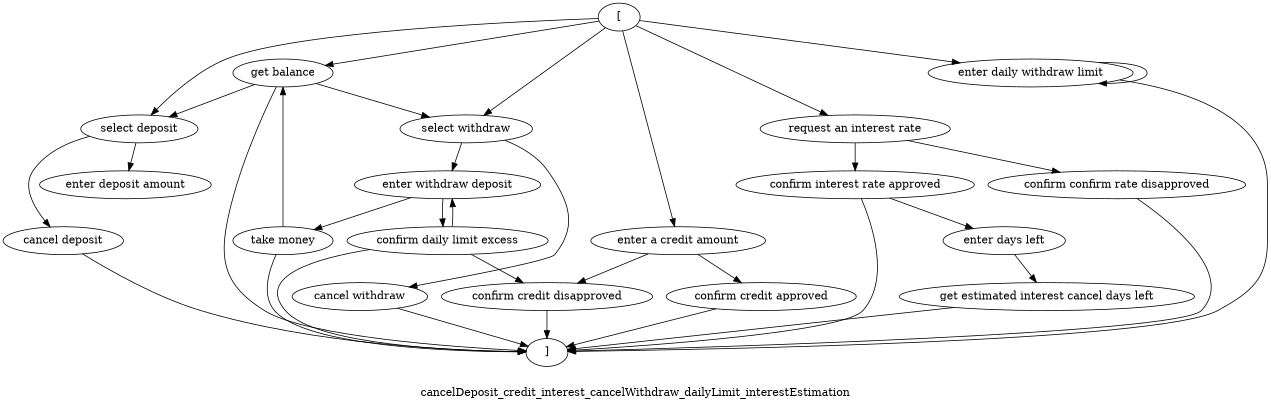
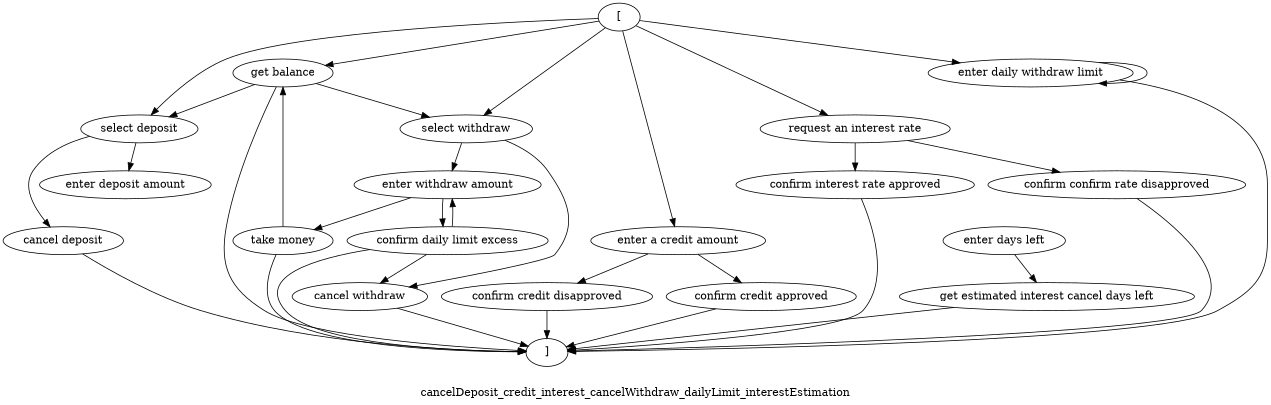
  digraph {
    label=cancelDeposit_credit_interest_cancelWithdraw_dailyLimit_interestEstimation
    rankdir=TB
    n1 [label="get balance"]
    n2 [label="]"]
    n3 [label="select deposit"]
    n4 [label="select withdraw"]
    n5 [label="enter deposit amount"]
    n6 [label="cancel deposit"]
-   n7 [label="enter withdraw deposit"]
+   n7 [label="enter withdraw amount"]
    n8 [label="cancel withdraw"]
    n9 [label="["]
    n10 [label="enter a credit amount"]
    n11 [label="request an interest rate"]
    n12 [label="enter daily withdraw limit"]
    n13 [label="confirm credit approved"]
    n14 [label="confirm credit disapproved"]
    n15 [label="confirm interest rate approved"]
    n16 [label="confirm confirm rate disapproved"]
    n17 [label="take money"]
    n18 [label="confirm daily limit excess"]
    n19 [label="enter days left"]
    n20 [label="get estimated interest cancel days left"]
    n1 -> n2
    n1 -> n3
    n1 -> n4
    n3 -> n5
    n3 -> n6
    n4 -> n7
    n4 -> n8
    n6 -> n2
    n7 -> n17
    n7 -> n18
    n8 -> n2
    n9 -> n1
    n9 -> n3
    n9 -> n4
    n9 -> n10
    n9 -> n11
    n9 -> n12
    n10 -> n13
    n10 -> n14
    n11 -> n15
    n11 -> n16
    n12 -> n2
    n12 -> n12
    n13 -> n2
    n14 -> n2
    n15 -> n2
-   n15 -> n19
    n16 -> n2
    n17 -> n1
    n17 -> n2
    n18 -> n2
    n18 -> n7
-   n18 -> n14
+   n18 -> n8
    n19 -> n20
    n20 -> n2
  }
